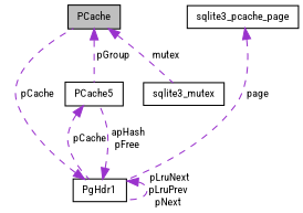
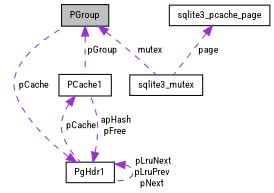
  digraph {
    fontname="Roboto Condensed"
    node [color=black fillcolor=white fontname="Roboto Condensed" fontsize=10 shape=record style=filled]
    edge [color=darkorchid3 dir=back fontname="Roboto Condensed" fontsize=10 labelfontname=Helvetica labelfontsize=10 style=dashed]
-   n1 [fillcolor=grey75 fontcolor=black height=0.2 label=PCache width=0.4]
-   n2 [height=0.2 label=PCache5 width=0.4]
+   n1 [fillcolor=grey75 fontcolor=black height=0.2 label=PGroup width=0.4]
+   n2 [height=0.2 label=PCache1 width=0.4]
    n3 [height=0.2 label=sqlite3_mutex width=0.4]
    n4 [height=0.2 label=PgHdr1 width=0.4]
    n5 [height=0.2 label=sqlite3_pcache_page width=0.4]
    n1 -> n2 [label=" pGroup"]
    n1 -> n3 [label=" mutex"]
    n2 -> n4 [label=" pCache"]
    n4 -> n1 [label=" pCache"]
    n4 -> n2 [label=" apHash\npFree"]
    n4 -> n4 [label=" pLruNext\npLruPrev\npNext"]
-   n5 -> n4 [label=" page"]
+   n5 -> n3 [label=" page"]
  }
